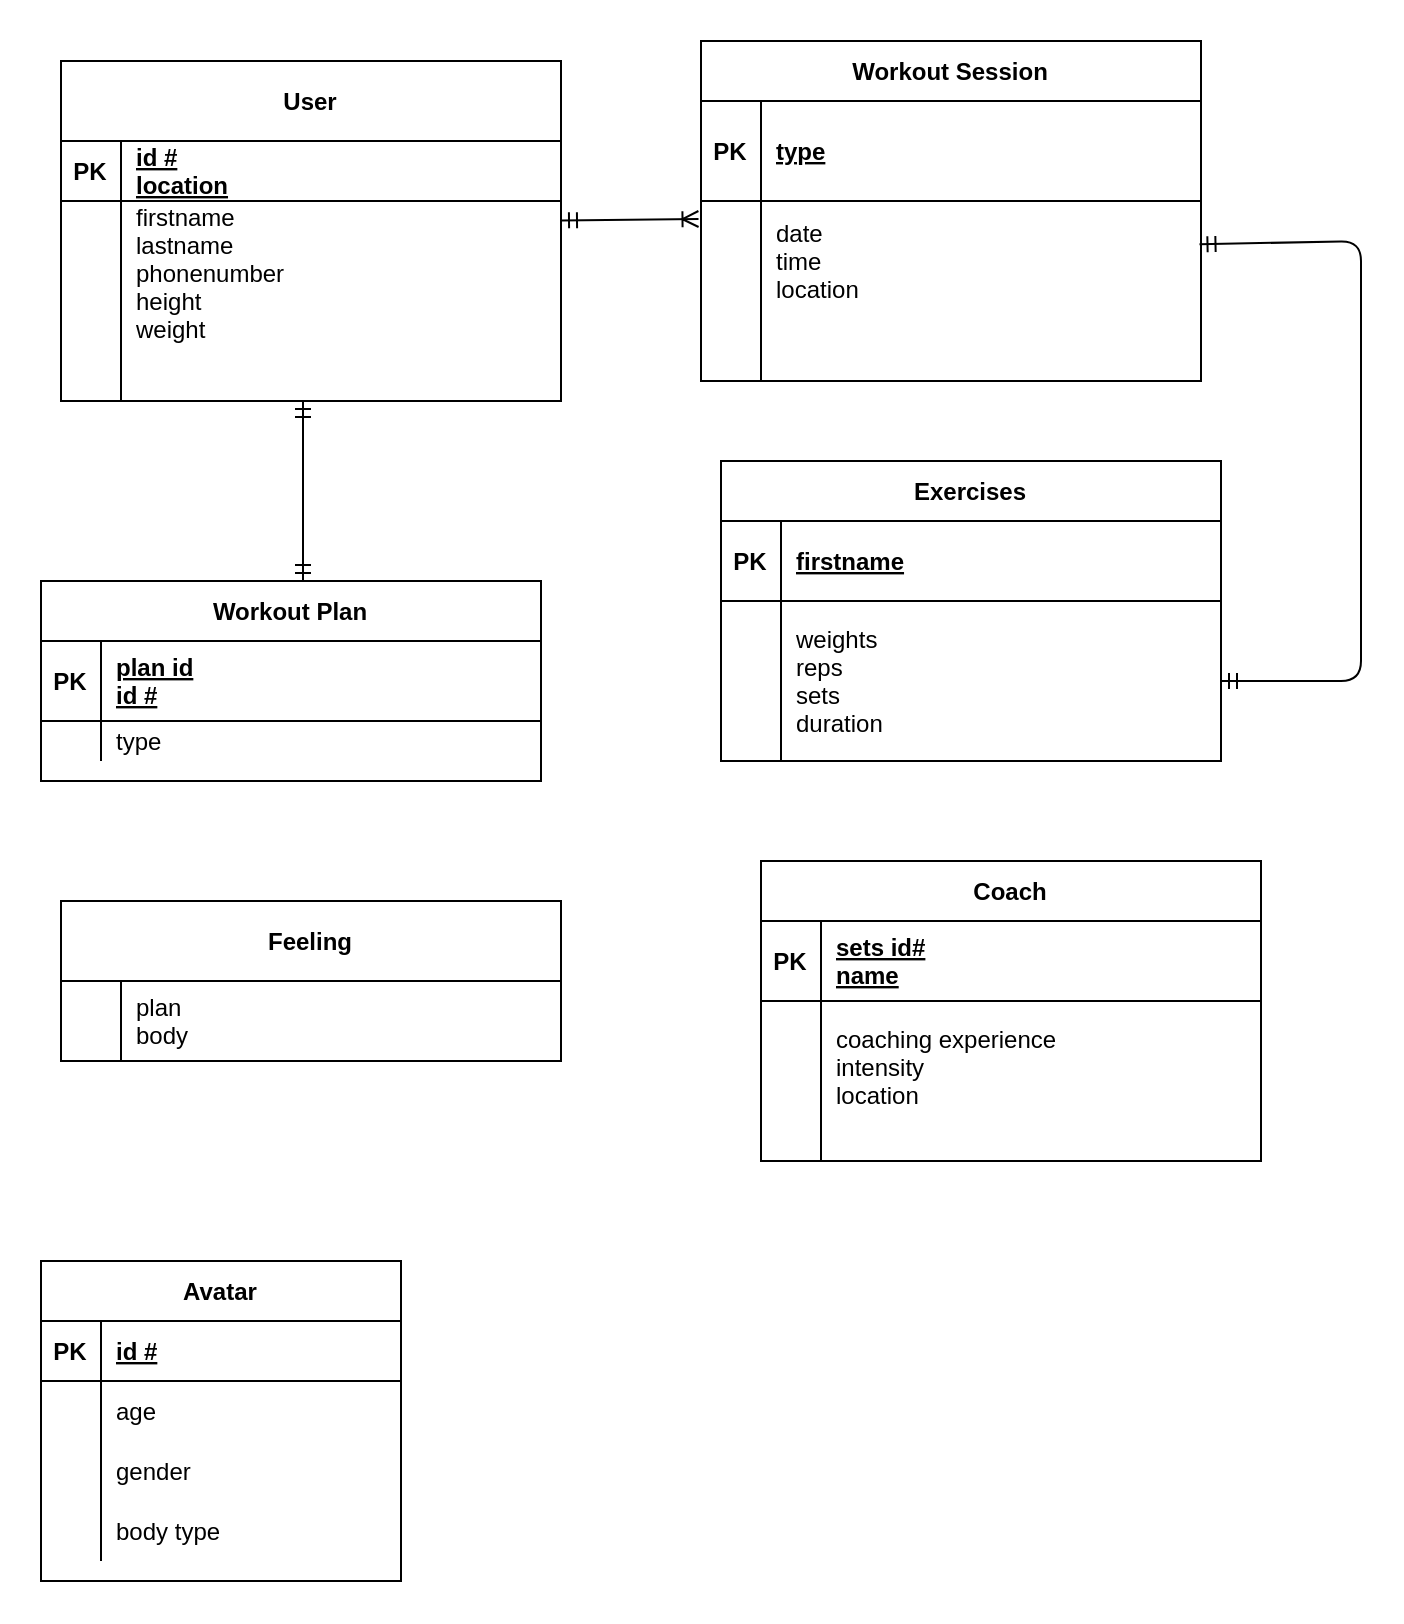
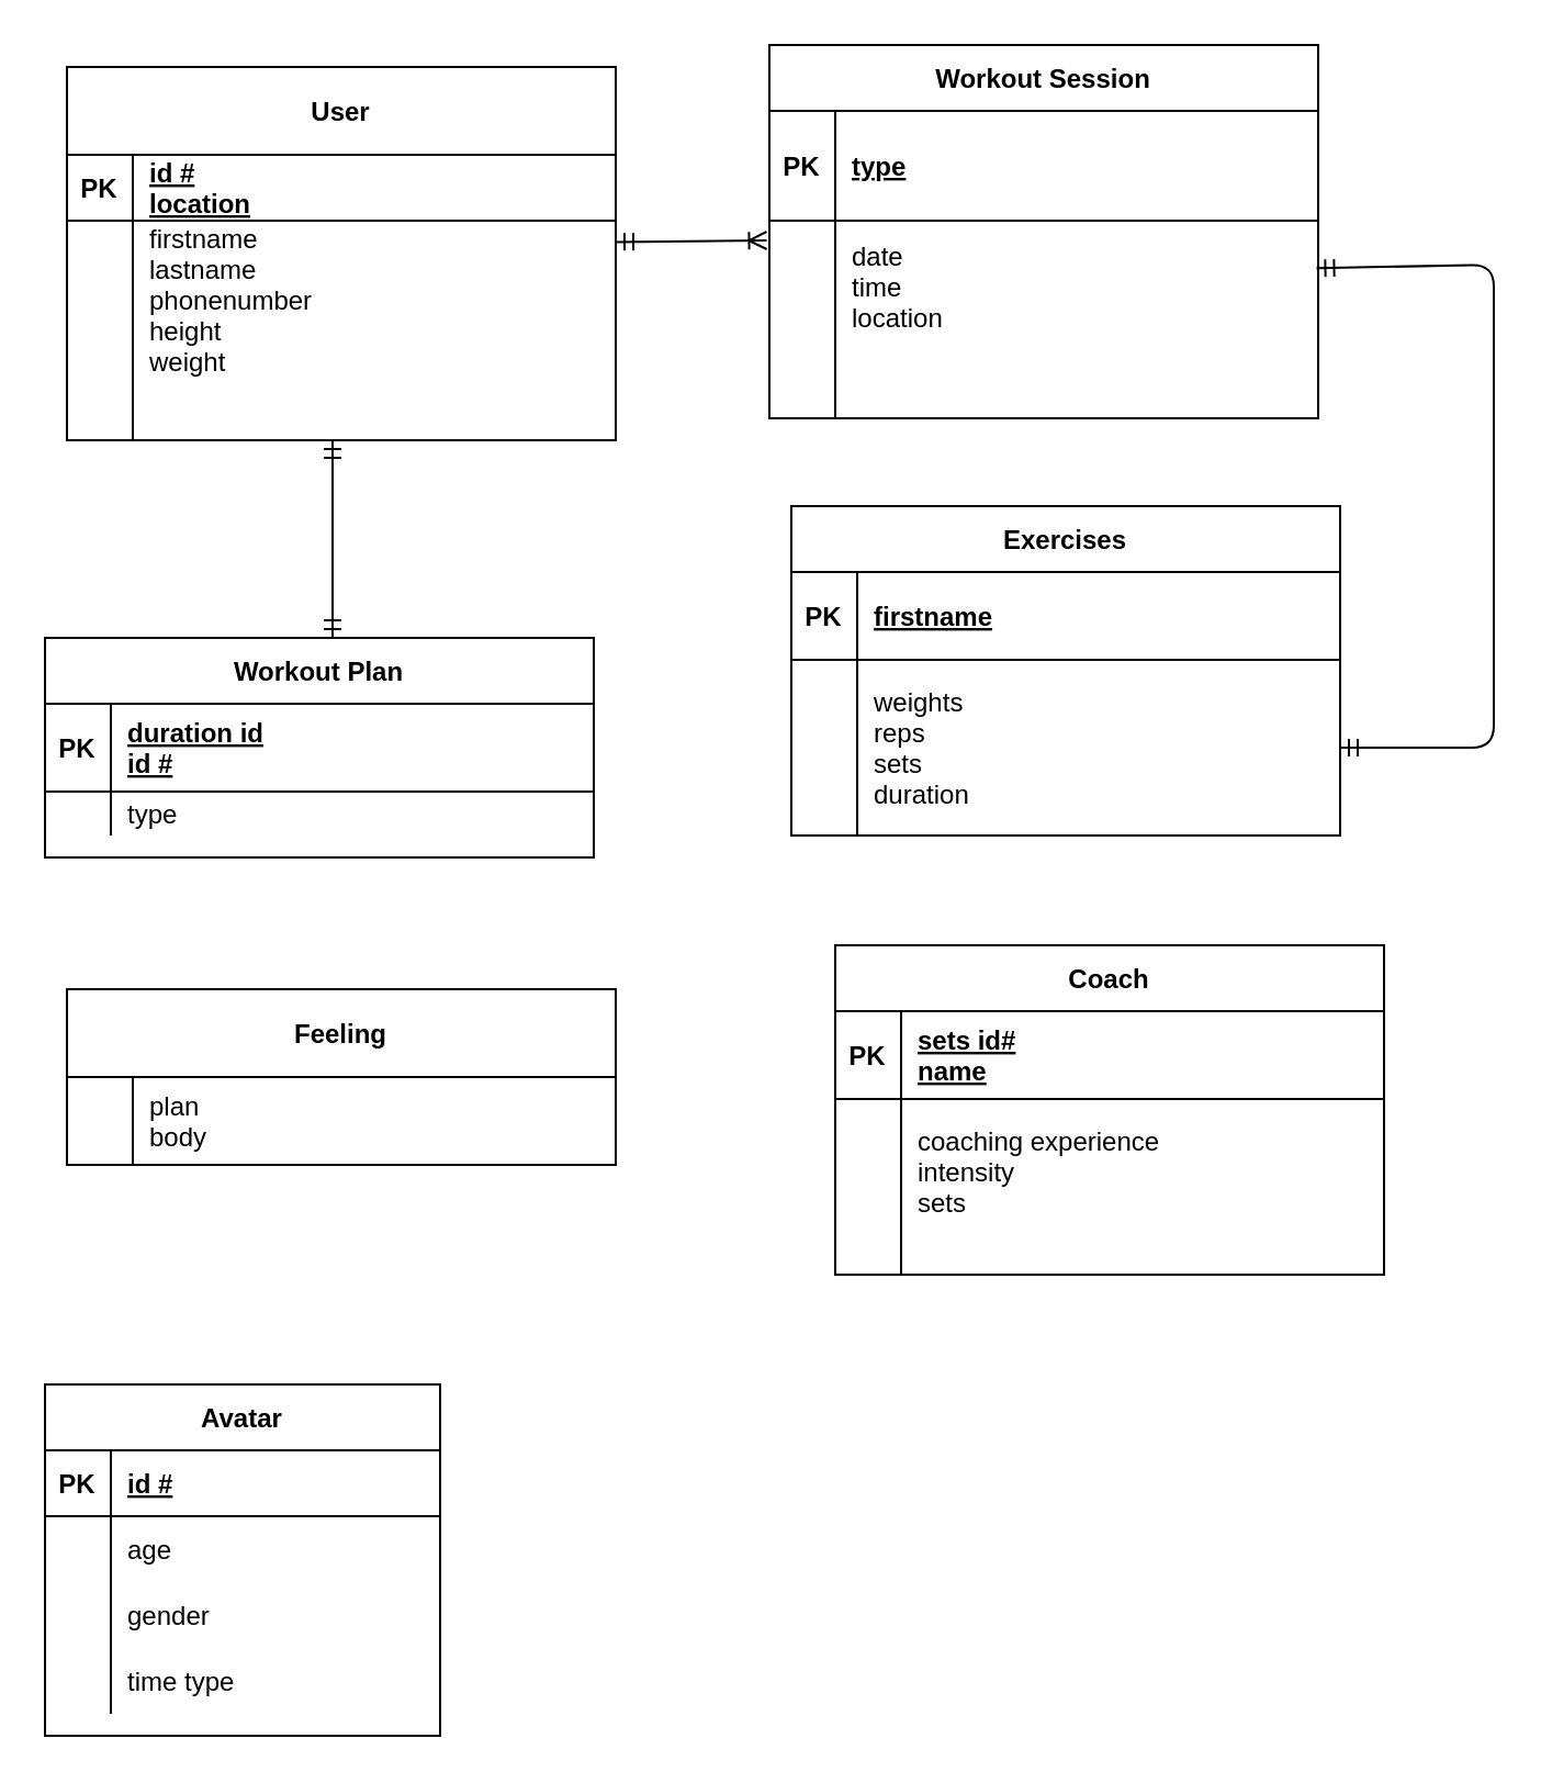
  <mxCell id="0" />
  <mxCell id="1" parent="0" />
  <mxCell id="2" value="Workout Session" style="shape=table;startSize=30;container=1;collapsible=1;childLayout=tableLayout;fixedRows=1;rowLines=0;fontStyle=1;align=center;resizeLast=1;" parent="1" vertex="1"><mxGeometry x="350" y="20" width="250" height="170" as="geometry" /></mxCell>
  <mxCell id="3" value="" style="shape=partialRectangle;collapsible=0;dropTarget=0;pointerEvents=0;fillColor=none;points=[[0,0.5],[1,0.5]];portConstraint=eastwest;top=0;left=0;right=0;bottom=1;" parent="2" vertex="1"><mxGeometry y="30" width="250" height="50" as="geometry" /></mxCell>
  <mxCell id="4" value="PK" style="shape=partialRectangle;overflow=hidden;connectable=0;fillColor=none;top=0;left=0;bottom=0;right=0;fontStyle=1;" parent="3" vertex="1"><mxGeometry width="30" height="50" as="geometry" /></mxCell>
  <mxCell id="5" value="type" style="shape=partialRectangle;overflow=hidden;connectable=0;fillColor=none;top=0;left=0;bottom=0;right=0;align=left;spacingLeft=6;fontStyle=5;" parent="3" vertex="1"><mxGeometry x="30" width="220" height="50" as="geometry" /></mxCell>
  <mxCell id="6" value="" style="shape=partialRectangle;collapsible=0;dropTarget=0;pointerEvents=0;fillColor=none;points=[[0,0.5],[1,0.5]];portConstraint=eastwest;top=0;left=0;right=0;bottom=0;" parent="2" vertex="1"><mxGeometry y="80" width="250" height="60" as="geometry" /></mxCell>
  <mxCell id="7" value="" style="shape=partialRectangle;overflow=hidden;connectable=0;fillColor=none;top=0;left=0;bottom=0;right=0;" parent="6" vertex="1"><mxGeometry width="30" height="60" as="geometry" /></mxCell>
  <mxCell id="8" value="date&#10;time&#10;location" style="shape=partialRectangle;overflow=hidden;connectable=0;fillColor=none;top=0;left=0;bottom=0;right=0;align=left;spacingLeft=6;" parent="6" vertex="1"><mxGeometry x="30" width="220" height="60" as="geometry" /></mxCell>
  <mxCell id="9" value="" style="shape=partialRectangle;collapsible=0;dropTarget=0;pointerEvents=0;fillColor=none;points=[[0,0.5],[1,0.5]];portConstraint=eastwest;top=0;left=0;right=0;bottom=0;" parent="2" vertex="1"><mxGeometry y="140" width="250" height="30" as="geometry" /></mxCell>
  <mxCell id="10" value="" style="shape=partialRectangle;overflow=hidden;connectable=0;fillColor=none;top=0;left=0;bottom=0;right=0;" parent="9" vertex="1"><mxGeometry width="30" height="30" as="geometry" /></mxCell>
  <mxCell id="11" value="" style="shape=partialRectangle;overflow=hidden;connectable=0;fillColor=none;top=0;left=0;bottom=0;right=0;align=left;spacingLeft=6;" parent="9" vertex="1"><mxGeometry x="30" width="220" height="30" as="geometry" /></mxCell>
  <mxCell id="12" value="Exercises" style="shape=table;startSize=30;container=1;collapsible=1;childLayout=tableLayout;fixedRows=1;rowLines=0;fontStyle=1;align=center;resizeLast=1;" parent="1" vertex="1"><mxGeometry x="360" y="230" width="250" height="150" as="geometry" /></mxCell>
  <mxCell id="13" value="" style="shape=partialRectangle;collapsible=0;dropTarget=0;pointerEvents=0;fillColor=none;points=[[0,0.5],[1,0.5]];portConstraint=eastwest;top=0;left=0;right=0;bottom=1;" parent="12" vertex="1"><mxGeometry y="30" width="250" height="40" as="geometry" /></mxCell>
  <mxCell id="14" value="PK" style="shape=partialRectangle;overflow=hidden;connectable=0;fillColor=none;top=0;left=0;bottom=0;right=0;fontStyle=1;" parent="13" vertex="1"><mxGeometry width="30" height="40" as="geometry" /></mxCell>
  <mxCell id="15" value="firstname" style="shape=partialRectangle;overflow=hidden;connectable=0;fillColor=none;top=0;left=0;bottom=0;right=0;align=left;spacingLeft=6;fontStyle=5;" parent="13" vertex="1"><mxGeometry x="30" width="220" height="40" as="geometry" /></mxCell>
  <mxCell id="16" value="" style="shape=partialRectangle;collapsible=0;dropTarget=0;pointerEvents=0;fillColor=none;points=[[0,0.5],[1,0.5]];portConstraint=eastwest;top=0;left=0;right=0;bottom=0;" parent="12" vertex="1"><mxGeometry y="70" width="250" height="80" as="geometry" /></mxCell>
  <mxCell id="17" value="" style="shape=partialRectangle;overflow=hidden;connectable=0;fillColor=none;top=0;left=0;bottom=0;right=0;" parent="16" vertex="1"><mxGeometry width="30" height="80" as="geometry" /></mxCell>
  <mxCell id="18" value="weights&#10;reps&#10;sets&#10;duration" style="shape=partialRectangle;overflow=hidden;connectable=0;fillColor=none;top=0;left=0;bottom=0;right=0;align=left;spacingLeft=6;" parent="16" vertex="1"><mxGeometry x="30" width="220" height="80" as="geometry" /></mxCell>
  <mxCell id="19" value="Workout Plan" style="shape=table;startSize=30;container=1;collapsible=1;childLayout=tableLayout;fixedRows=1;rowLines=0;fontStyle=1;align=center;resizeLast=1;" parent="1" vertex="1"><mxGeometry x="20" y="290" width="250" height="100" as="geometry" /></mxCell>
  <mxCell id="20" value="" style="shape=partialRectangle;collapsible=0;dropTarget=0;pointerEvents=0;fillColor=none;points=[[0,0.5],[1,0.5]];portConstraint=eastwest;top=0;left=0;right=0;bottom=1;" parent="19" vertex="1"><mxGeometry y="30" width="250" height="40" as="geometry" /></mxCell>
  <mxCell id="21" value="PK" style="shape=partialRectangle;overflow=hidden;connectable=0;fillColor=none;top=0;left=0;bottom=0;right=0;fontStyle=1;" parent="20" vertex="1"><mxGeometry width="30" height="40" as="geometry" /></mxCell>
- <mxCell id="22" value="plan id&#10;id #" style="shape=partialRectangle;overflow=hidden;connectable=0;fillColor=none;top=0;left=0;bottom=0;right=0;align=left;spacingLeft=6;fontStyle=5;" parent="20" vertex="1"><mxGeometry x="30" width="220" height="40" as="geometry" /></mxCell>
+ <mxCell id="22" value="duration id&#10;id #" style="shape=partialRectangle;overflow=hidden;connectable=0;fillColor=none;top=0;left=0;bottom=0;right=0;align=left;spacingLeft=6;fontStyle=5;" parent="20" vertex="1"><mxGeometry x="30" width="220" height="40" as="geometry" /></mxCell>
  <mxCell id="23" value="" style="shape=partialRectangle;collapsible=0;dropTarget=0;pointerEvents=0;fillColor=none;points=[[0,0.5],[1,0.5]];portConstraint=eastwest;top=0;left=0;right=0;bottom=0;" parent="19" vertex="1"><mxGeometry y="70" width="250" height="20" as="geometry" /></mxCell>
  <mxCell id="24" value="" style="shape=partialRectangle;overflow=hidden;connectable=0;fillColor=none;top=0;left=0;bottom=0;right=0;" parent="23" vertex="1"><mxGeometry width="30" height="20" as="geometry" /></mxCell>
  <mxCell id="25" value="type" style="shape=partialRectangle;overflow=hidden;connectable=0;fillColor=none;top=0;left=0;bottom=0;right=0;align=left;spacingLeft=6;" parent="23" vertex="1"><mxGeometry x="30" width="220" height="20" as="geometry" /></mxCell>
  <mxCell id="26" value="User" style="shape=table;startSize=40;container=1;collapsible=1;childLayout=tableLayout;fixedRows=1;rowLines=0;fontStyle=1;align=center;resizeLast=1;" parent="1" vertex="1"><mxGeometry x="30" y="30" width="250" height="170" as="geometry" /></mxCell>
  <mxCell id="27" value="" style="shape=partialRectangle;collapsible=0;dropTarget=0;pointerEvents=0;fillColor=none;points=[[0,0.5],[1,0.5]];portConstraint=eastwest;top=0;left=0;right=0;bottom=1;" parent="26" vertex="1"><mxGeometry y="40" width="250" height="30" as="geometry" /></mxCell>
  <mxCell id="28" value="PK" style="shape=partialRectangle;overflow=hidden;connectable=0;fillColor=none;top=0;left=0;bottom=0;right=0;fontStyle=1;" parent="27" vertex="1"><mxGeometry width="30" height="30" as="geometry" /></mxCell>
  <mxCell id="29" value="id #&#10;location" style="shape=partialRectangle;overflow=hidden;connectable=0;fillColor=none;top=0;left=0;bottom=0;right=0;align=left;spacingLeft=6;fontStyle=5;" parent="27" vertex="1"><mxGeometry x="30" width="220" height="30" as="geometry" /></mxCell>
  <mxCell id="30" value="" style="shape=partialRectangle;collapsible=0;dropTarget=0;pointerEvents=0;fillColor=none;points=[[0,0.5],[1,0.5]];portConstraint=eastwest;top=0;left=0;right=0;bottom=0;" parent="26" vertex="1"><mxGeometry y="70" width="250" height="100" as="geometry" /></mxCell>
  <mxCell id="31" value="" style="shape=partialRectangle;overflow=hidden;connectable=0;fillColor=none;top=0;left=0;bottom=0;right=0;" parent="30" vertex="1"><mxGeometry width="30" height="100" as="geometry" /></mxCell>
  <mxCell id="32" value="firstname&#10;lastname&#10;phonenumber&#10;height&#10;weight&#10; &#10;" style="shape=partialRectangle;overflow=hidden;connectable=0;fillColor=none;top=0;left=0;bottom=0;right=0;align=left;spacingLeft=6;" parent="30" vertex="1"><mxGeometry x="30" width="220" height="100" as="geometry" /></mxCell>
  <mxCell id="33" value="Feeling" style="shape=table;startSize=40;container=1;collapsible=1;childLayout=tableLayout;fixedRows=1;rowLines=0;fontStyle=1;align=center;resizeLast=1;" parent="1" vertex="1"><mxGeometry x="30" y="450" width="250" height="80" as="geometry" /></mxCell>
  <mxCell id="34" value="" style="shape=partialRectangle;collapsible=0;dropTarget=0;pointerEvents=0;fillColor=none;points=[[0,0.5],[1,0.5]];portConstraint=eastwest;top=0;left=0;right=0;bottom=0;" parent="33" vertex="1"><mxGeometry y="40" width="250" height="40" as="geometry" /></mxCell>
  <mxCell id="35" value="" style="shape=partialRectangle;overflow=hidden;connectable=0;fillColor=none;top=0;left=0;bottom=0;right=0;" parent="34" vertex="1"><mxGeometry width="30" height="40" as="geometry" /></mxCell>
  <mxCell id="36" value="plan&#10;body" style="shape=partialRectangle;overflow=hidden;connectable=0;fillColor=none;top=0;left=0;bottom=0;right=0;align=left;spacingLeft=6;" parent="34" vertex="1"><mxGeometry x="30" width="220" height="40" as="geometry" /></mxCell>
  <mxCell id="37" value="Coach" style="shape=table;startSize=30;container=1;collapsible=1;childLayout=tableLayout;fixedRows=1;rowLines=0;fontStyle=1;align=center;resizeLast=1;" parent="1" vertex="1"><mxGeometry x="380" y="430" width="250" height="150" as="geometry" /></mxCell>
  <mxCell id="38" value="" style="shape=partialRectangle;collapsible=0;dropTarget=0;pointerEvents=0;fillColor=none;points=[[0,0.5],[1,0.5]];portConstraint=eastwest;top=0;left=0;right=0;bottom=1;" parent="37" vertex="1"><mxGeometry y="30" width="250" height="40" as="geometry" /></mxCell>
  <mxCell id="39" value="PK" style="shape=partialRectangle;overflow=hidden;connectable=0;fillColor=none;top=0;left=0;bottom=0;right=0;fontStyle=1;" parent="38" vertex="1"><mxGeometry width="30" height="40" as="geometry" /></mxCell>
  <mxCell id="40" value="sets id#&#10;name" style="shape=partialRectangle;overflow=hidden;connectable=0;fillColor=none;top=0;left=0;bottom=0;right=0;align=left;spacingLeft=6;fontStyle=5;" parent="38" vertex="1"><mxGeometry x="30" width="220" height="40" as="geometry" /></mxCell>
  <mxCell id="41" value="" style="shape=partialRectangle;collapsible=0;dropTarget=0;pointerEvents=0;fillColor=none;points=[[0,0.5],[1,0.5]];portConstraint=eastwest;top=0;left=0;right=0;bottom=0;" parent="37" vertex="1"><mxGeometry y="70" width="250" height="80" as="geometry" /></mxCell>
  <mxCell id="42" value="" style="shape=partialRectangle;overflow=hidden;connectable=0;fillColor=none;top=0;left=0;bottom=0;right=0;" parent="41" vertex="1"><mxGeometry width="30" height="80" as="geometry" /></mxCell>
- <mxCell id="43" value="coaching experience&#10;intensity&#10;location&#10;" style="shape=partialRectangle;overflow=hidden;connectable=0;fillColor=none;top=0;left=0;bottom=0;right=0;align=left;spacingLeft=6;" parent="41" vertex="1"><mxGeometry x="30" width="220" height="80" as="geometry" /></mxCell>
+ <mxCell id="43" value="coaching experience&#10;intensity&#10;sets&#10;" style="shape=partialRectangle;overflow=hidden;connectable=0;fillColor=none;top=0;left=0;bottom=0;right=0;align=left;spacingLeft=6;" parent="41" vertex="1"><mxGeometry x="30" width="220" height="80" as="geometry" /></mxCell>
  <mxCell id="44" value="Avatar" style="shape=table;startSize=30;container=1;collapsible=1;childLayout=tableLayout;fixedRows=1;rowLines=0;fontStyle=1;align=center;resizeLast=1;" parent="1" vertex="1"><mxGeometry x="20" y="630" width="180" height="160" as="geometry" /></mxCell>
  <mxCell id="45" value="" style="shape=partialRectangle;collapsible=0;dropTarget=0;pointerEvents=0;fillColor=none;top=0;left=0;bottom=1;right=0;points=[[0,0.5],[1,0.5]];portConstraint=eastwest;" parent="44" vertex="1"><mxGeometry y="30" width="180" height="30" as="geometry" /></mxCell>
  <mxCell id="46" value="PK" style="shape=partialRectangle;connectable=0;fillColor=none;top=0;left=0;bottom=0;right=0;fontStyle=1;overflow=hidden;" parent="45" vertex="1"><mxGeometry width="30" height="30" as="geometry" /></mxCell>
  <mxCell id="47" value="id #" style="shape=partialRectangle;connectable=0;fillColor=none;top=0;left=0;bottom=0;right=0;align=left;spacingLeft=6;fontStyle=5;overflow=hidden;" parent="45" vertex="1"><mxGeometry x="30" width="150" height="30" as="geometry" /></mxCell>
  <mxCell id="48" value="" style="shape=partialRectangle;collapsible=0;dropTarget=0;pointerEvents=0;fillColor=none;top=0;left=0;bottom=0;right=0;points=[[0,0.5],[1,0.5]];portConstraint=eastwest;" parent="44" vertex="1"><mxGeometry y="60" width="180" height="30" as="geometry" /></mxCell>
  <mxCell id="49" value="" style="shape=partialRectangle;connectable=0;fillColor=none;top=0;left=0;bottom=0;right=0;editable=1;overflow=hidden;" parent="48" vertex="1"><mxGeometry width="30" height="30" as="geometry" /></mxCell>
  <mxCell id="50" value="age" style="shape=partialRectangle;connectable=0;fillColor=none;top=0;left=0;bottom=0;right=0;align=left;spacingLeft=6;overflow=hidden;" parent="48" vertex="1"><mxGeometry x="30" width="150" height="30" as="geometry" /></mxCell>
  <mxCell id="51" value="" style="shape=partialRectangle;collapsible=0;dropTarget=0;pointerEvents=0;fillColor=none;top=0;left=0;bottom=0;right=0;points=[[0,0.5],[1,0.5]];portConstraint=eastwest;" parent="44" vertex="1"><mxGeometry y="90" width="180" height="30" as="geometry" /></mxCell>
  <mxCell id="52" value="" style="shape=partialRectangle;connectable=0;fillColor=none;top=0;left=0;bottom=0;right=0;editable=1;overflow=hidden;" parent="51" vertex="1"><mxGeometry width="30" height="30" as="geometry" /></mxCell>
  <mxCell id="53" value="gender" style="shape=partialRectangle;connectable=0;fillColor=none;top=0;left=0;bottom=0;right=0;align=left;spacingLeft=6;overflow=hidden;" parent="51" vertex="1"><mxGeometry x="30" width="150" height="30" as="geometry" /></mxCell>
  <mxCell id="54" value="" style="shape=partialRectangle;collapsible=0;dropTarget=0;pointerEvents=0;fillColor=none;top=0;left=0;bottom=0;right=0;points=[[0,0.5],[1,0.5]];portConstraint=eastwest;" parent="44" vertex="1"><mxGeometry y="120" width="180" height="30" as="geometry" /></mxCell>
  <mxCell id="55" value="" style="shape=partialRectangle;connectable=0;fillColor=none;top=0;left=0;bottom=0;right=0;editable=1;overflow=hidden;" parent="54" vertex="1"><mxGeometry width="30" height="30" as="geometry" /></mxCell>
- <mxCell id="56" value="body type " style="shape=partialRectangle;connectable=0;fillColor=none;top=0;left=0;bottom=0;right=0;align=left;spacingLeft=6;overflow=hidden;" parent="54" vertex="1"><mxGeometry x="30" width="150" height="30" as="geometry" /></mxCell>
+ <mxCell id="56" value="time type " style="shape=partialRectangle;connectable=0;fillColor=none;top=0;left=0;bottom=0;right=0;align=left;spacingLeft=6;overflow=hidden;" parent="54" vertex="1"><mxGeometry x="30" width="150" height="30" as="geometry" /></mxCell>
  <mxCell id="57" value="" style="endArrow=ERoneToMany;html=1;entryX=-0.005;entryY=0.15;entryDx=0;entryDy=0;entryPerimeter=0;exitX=1;exitY=0.097;exitDx=0;exitDy=0;exitPerimeter=0;endFill=0;startArrow=ERmandOne;startFill=0;" edge="1" parent="1" source="30" target="6"><mxGeometry width="50" height="50" relative="1" as="geometry"><mxPoint x="270" y="170" as="sourcePoint" /><mxPoint x="320" y="120" as="targetPoint" /></mxGeometry></mxCell>
  <mxCell id="58" value="" style="endArrow=ERmandOne;html=1;endFill=0;startArrow=ERmandOne;startFill=0;" edge="1" parent="1"><mxGeometry width="50" height="50" relative="1" as="geometry"><mxPoint x="151" y="290" as="sourcePoint" /><mxPoint x="151" y="200" as="targetPoint" /></mxGeometry></mxCell>
  <mxCell id="59" value="" style="endArrow=ERmandOne;html=1;entryX=0.997;entryY=0.361;entryDx=0;entryDy=0;entryPerimeter=0;exitX=1;exitY=0.5;exitDx=0;exitDy=0;endFill=0;startArrow=ERmandOne;startFill=0;" edge="1" parent="1" source="16" target="6"><mxGeometry width="50" height="50" relative="1" as="geometry"><mxPoint x="660" y="330" as="sourcePoint" /><mxPoint x="660" y="120" as="targetPoint" /><Array as="points"><mxPoint x="680" y="340" /><mxPoint x="680" y="300" /><mxPoint x="680" y="230" /><mxPoint x="680" y="120" /></Array></mxGeometry></mxCell>
